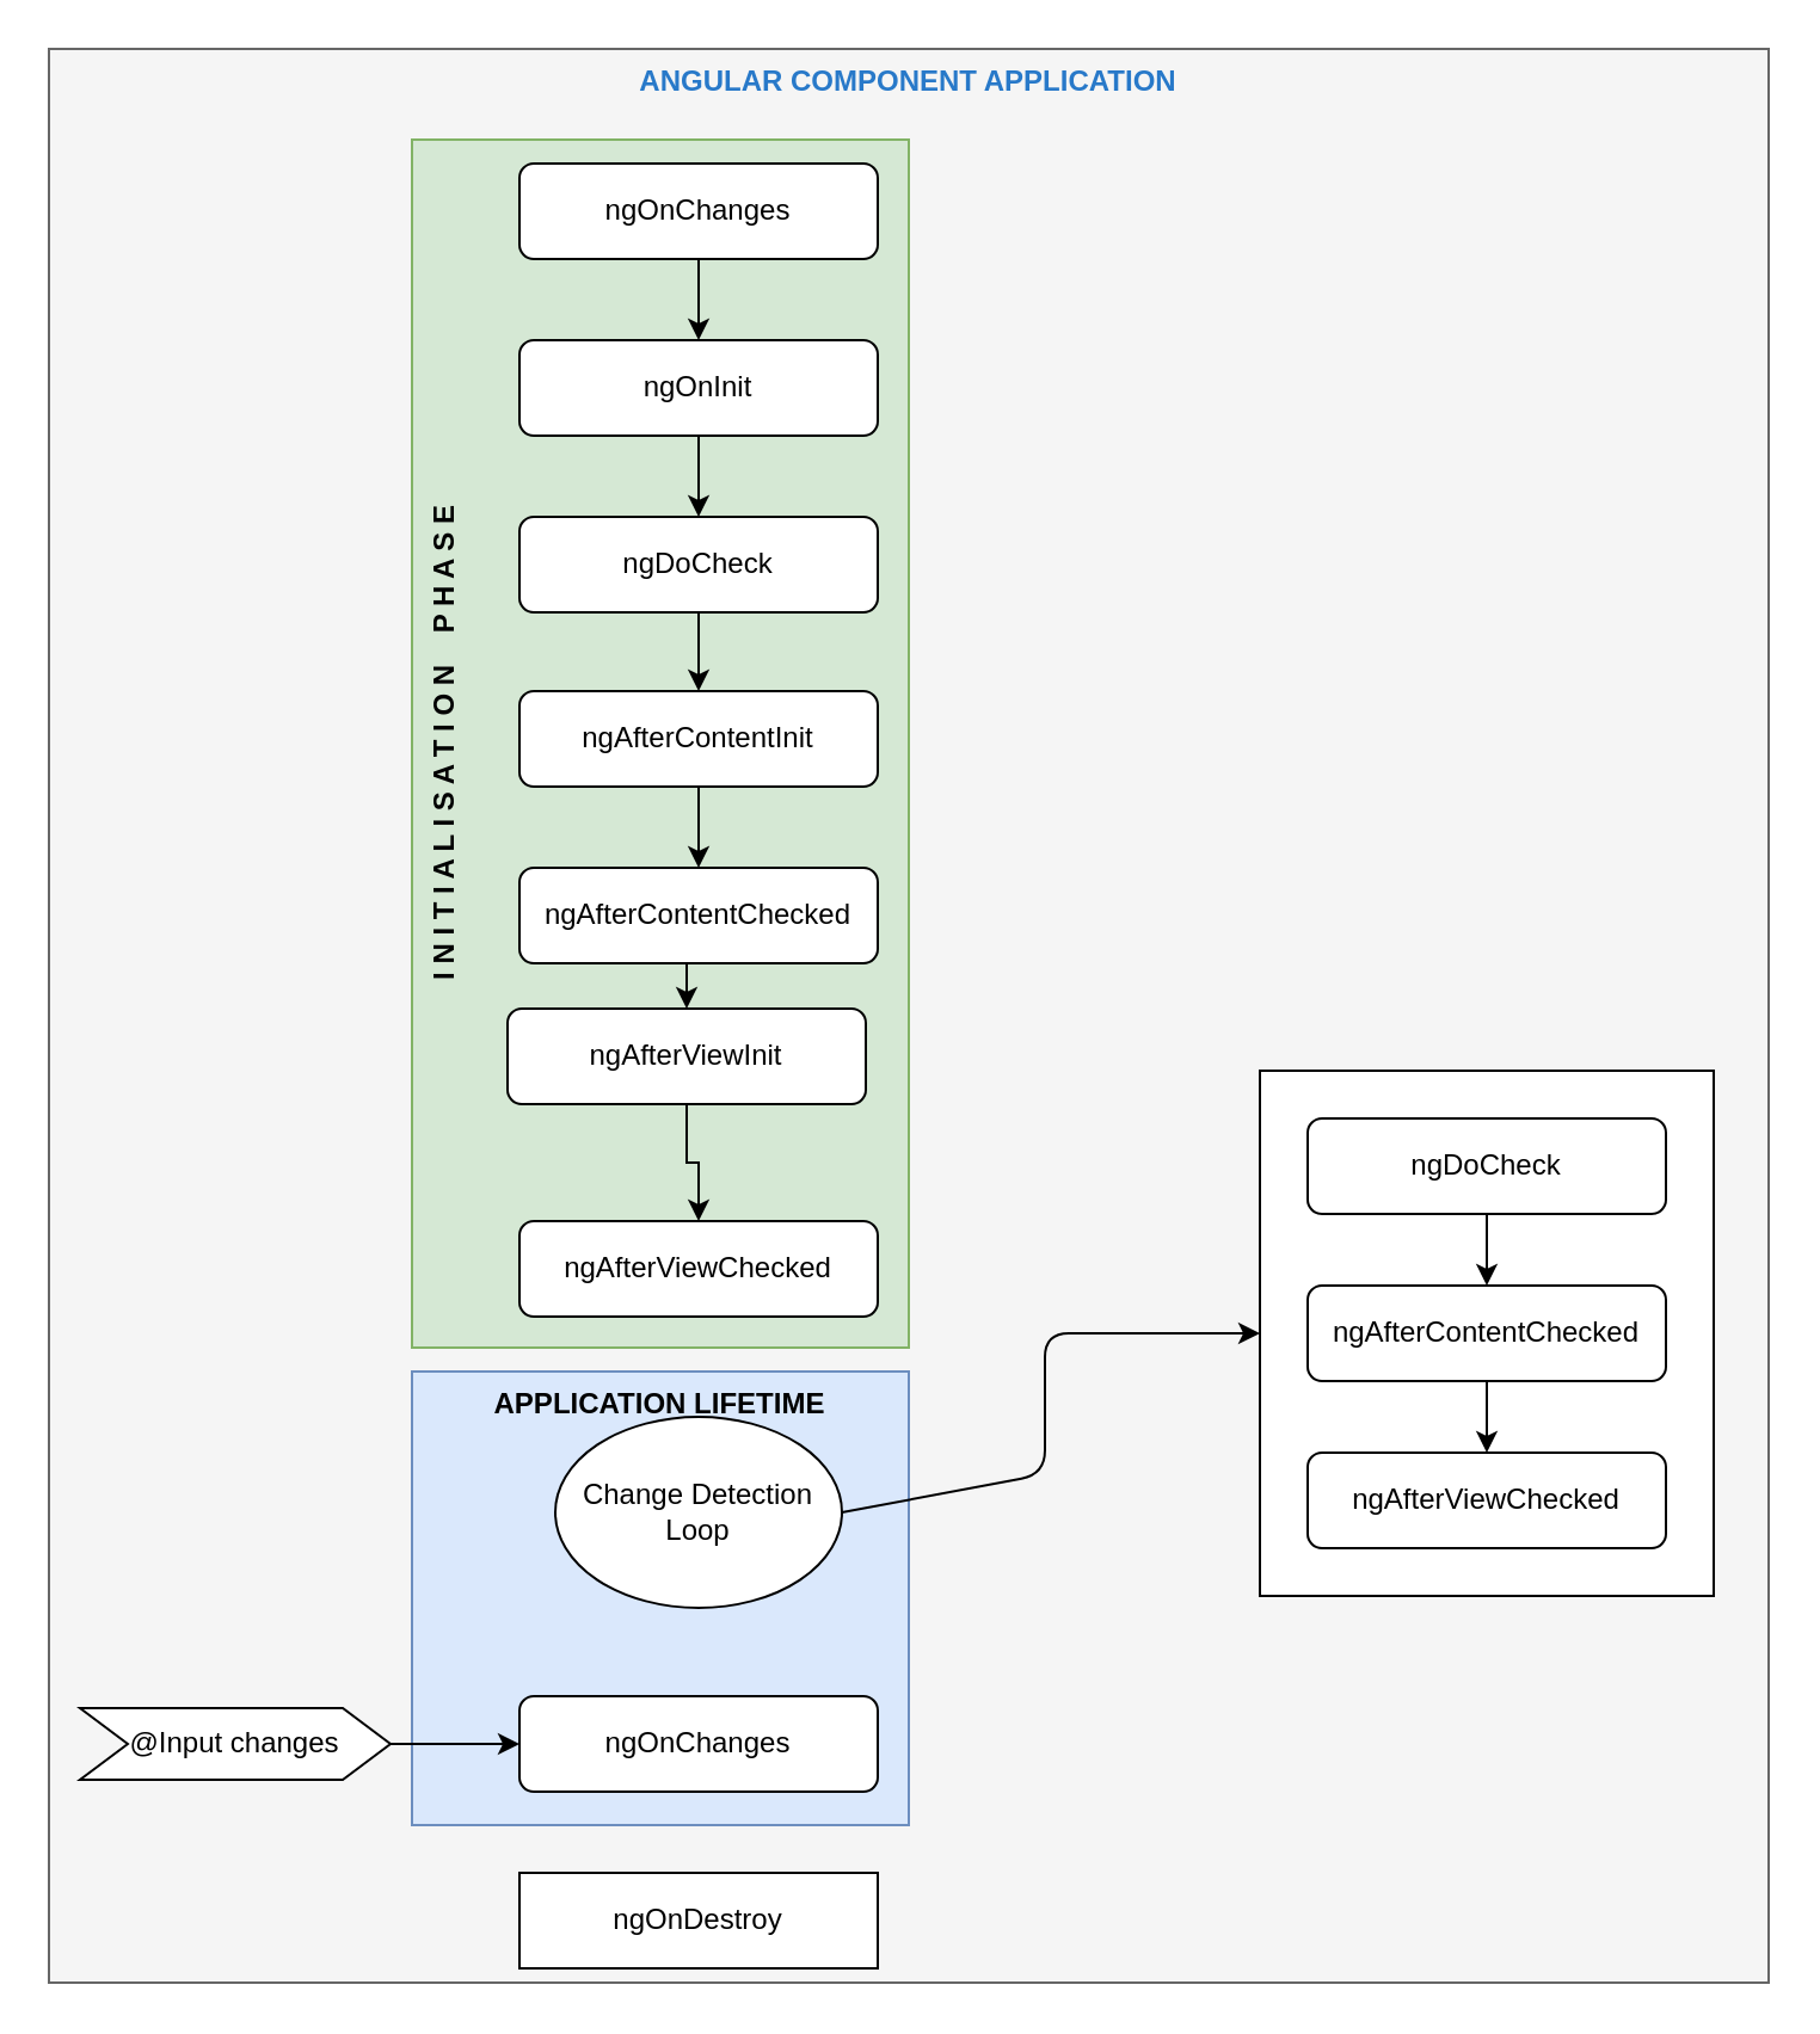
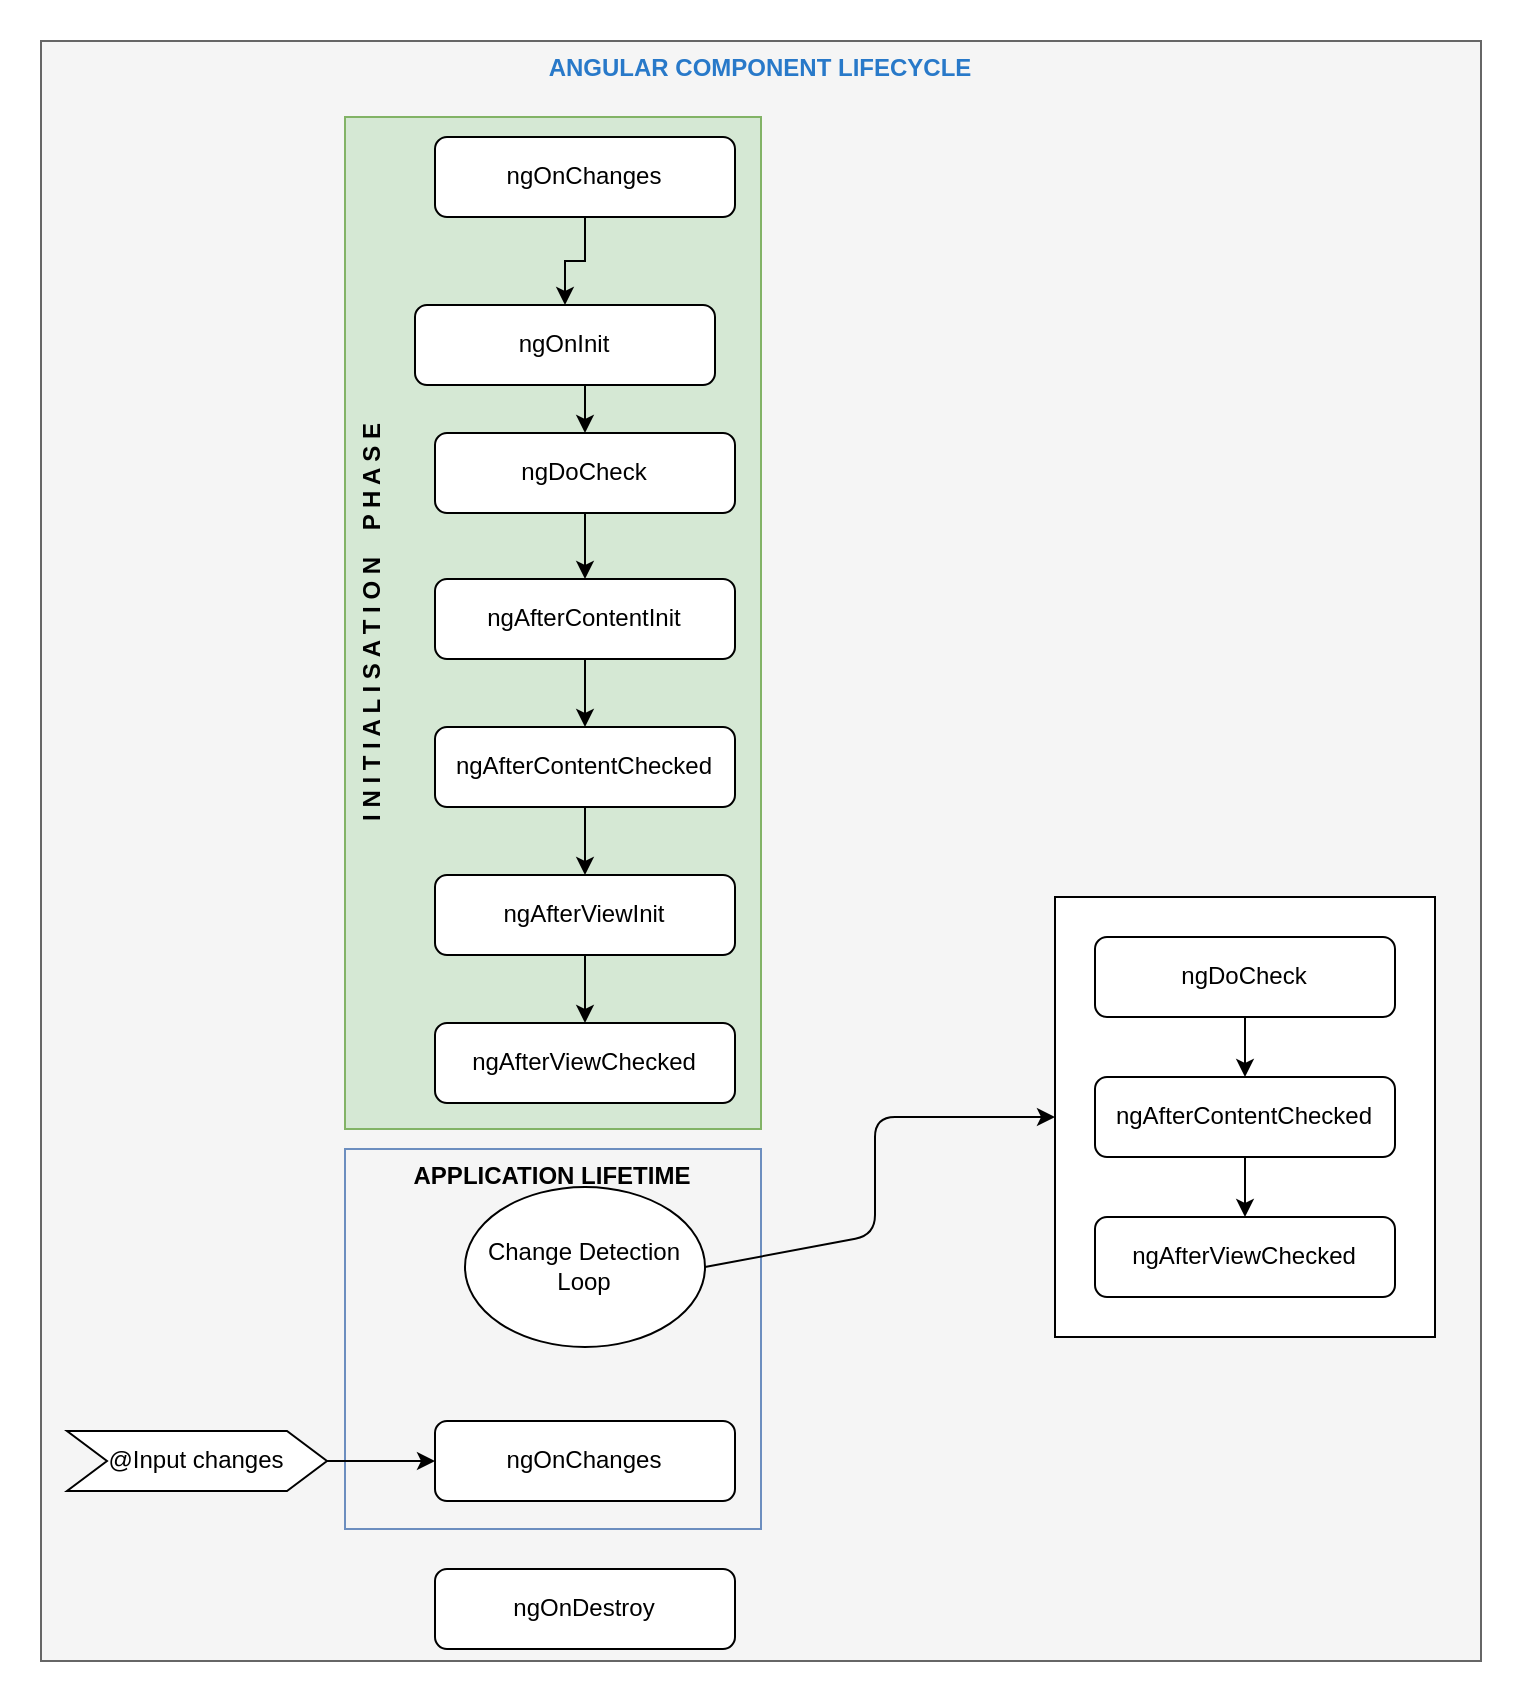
  <mxCell id="0" />
  <mxCell id="1" parent="0" />
- <mxCell id="2" value="ANGULAR COMPONENT APPLICATION" style="rounded=0;whiteSpace=wrap;html=1;fillColor=#f5f5f5;strokeColor=#666666;fontColor=#2879C9;verticalAlign=top;fontStyle=1" vertex="1" parent="1"><mxGeometry x="20" y="20" width="720" height="810" as="geometry" /></mxCell>
- <mxCell id="3" value="APPLICATION LIFETIME" style="rounded=0;whiteSpace=wrap;html=1;fontFamily=Helvetica;align=center;verticalAlign=top;fontStyle=1;fillColor=#dae8fc;strokeColor=#6c8ebf;" vertex="1" parent="1"><mxGeometry x="172" y="574" width="208" height="190" as="geometry" /></mxCell>
+ <mxCell id="2" value="ANGULAR COMPONENT LIFECYCLE" style="rounded=0;whiteSpace=wrap;html=1;fillColor=#f5f5f5;strokeColor=#666666;fontColor=#2879C9;verticalAlign=top;fontStyle=1" vertex="1" parent="1"><mxGeometry x="20" y="20" width="720" height="810" as="geometry" /></mxCell>
+ <mxCell id="3" value="APPLICATION LIFETIME" style="rounded=0;whiteSpace=wrap;html=1;fontFamily=Helvetica;align=center;verticalAlign=top;fontStyle=1;fillColor=#f5f5f5;strokeColor=#6c8ebf;" vertex="1" parent="1"><mxGeometry x="172" y="574" width="208" height="190" as="geometry" /></mxCell>
  <mxCell id="4" value="I N I T I A L I S A T I O N&amp;nbsp; &amp;nbsp; P H A S E" style="rounded=0;whiteSpace=wrap;html=1;horizontal=0;align=center;verticalAlign=top;spacing=2;spacingLeft=0;fontFamily=Helvetica;fontStyle=1;fillColor=#d5e8d4;strokeColor=#82b366;" vertex="1" parent="1"><mxGeometry x="172" y="58" width="208" height="506" as="geometry" /></mxCell>
  <mxCell id="5" value="" style="rounded=0;whiteSpace=wrap;html=1;" vertex="1" parent="1"><mxGeometry x="527" y="448" width="190" height="220" as="geometry" /></mxCell>
  <mxCell id="6" style="edgeStyle=orthogonalEdgeStyle;rounded=0;orthogonalLoop=1;jettySize=auto;html=1;exitX=0.5;exitY=1;exitDx=0;exitDy=0;entryX=0.5;entryY=0;entryDx=0;entryDy=0;" edge="1" parent="1" source="7" target="9"><mxGeometry relative="1" as="geometry" /></mxCell>
  <mxCell id="7" value="ngOnChanges" style="rounded=1;whiteSpace=wrap;html=1;" vertex="1" parent="1"><mxGeometry x="217" y="68" width="150" height="40" as="geometry" /></mxCell>
  <mxCell id="8" style="edgeStyle=orthogonalEdgeStyle;rounded=0;orthogonalLoop=1;jettySize=auto;html=1;exitX=0.5;exitY=1;exitDx=0;exitDy=0;entryX=0.5;entryY=0;entryDx=0;entryDy=0;" edge="1" parent="1" source="9" target="11"><mxGeometry relative="1" as="geometry" /></mxCell>
- <mxCell id="9" value="ngOnInit" style="rounded=1;whiteSpace=wrap;html=1;" vertex="1" parent="1"><mxGeometry x="217" y="142" width="150" height="40" as="geometry" /></mxCell>
+ <mxCell id="9" value="ngOnInit" style="rounded=1;whiteSpace=wrap;html=1;" vertex="1" parent="1"><mxGeometry x="207" y="152" width="150" height="40" as="geometry" /></mxCell>
  <mxCell id="10" style="edgeStyle=orthogonalEdgeStyle;rounded=0;orthogonalLoop=1;jettySize=auto;html=1;exitX=0.5;exitY=1;exitDx=0;exitDy=0;entryX=0.5;entryY=0;entryDx=0;entryDy=0;" edge="1" parent="1" source="11" target="13"><mxGeometry relative="1" as="geometry" /></mxCell>
  <mxCell id="11" value="ngDoCheck" style="rounded=1;whiteSpace=wrap;html=1;" vertex="1" parent="1"><mxGeometry x="217" y="216" width="150" height="40" as="geometry" /></mxCell>
  <mxCell id="12" style="edgeStyle=orthogonalEdgeStyle;rounded=0;orthogonalLoop=1;jettySize=auto;html=1;exitX=0.5;exitY=1;exitDx=0;exitDy=0;entryX=0.5;entryY=0;entryDx=0;entryDy=0;" edge="1" parent="1" source="13" target="15"><mxGeometry relative="1" as="geometry" /></mxCell>
  <mxCell id="13" value="ngAfterContentInit" style="rounded=1;whiteSpace=wrap;html=1;" vertex="1" parent="1"><mxGeometry x="217" y="289" width="150" height="40" as="geometry" /></mxCell>
  <mxCell id="14" style="edgeStyle=orthogonalEdgeStyle;rounded=0;orthogonalLoop=1;jettySize=auto;html=1;exitX=0.5;exitY=1;exitDx=0;exitDy=0;entryX=0.5;entryY=0;entryDx=0;entryDy=0;" edge="1" parent="1" source="15" target="17"><mxGeometry relative="1" as="geometry" /></mxCell>
  <mxCell id="15" value="ngAfterContentChecked" style="rounded=1;whiteSpace=wrap;html=1;" vertex="1" parent="1"><mxGeometry x="217" y="363" width="150" height="40" as="geometry" /></mxCell>
  <mxCell id="16" style="edgeStyle=orthogonalEdgeStyle;rounded=0;orthogonalLoop=1;jettySize=auto;html=1;exitX=0.5;exitY=1;exitDx=0;exitDy=0;entryX=0.5;entryY=0;entryDx=0;entryDy=0;" edge="1" parent="1" source="17" target="18"><mxGeometry relative="1" as="geometry" /></mxCell>
- <mxCell id="17" value="ngAfterViewInit" style="rounded=1;whiteSpace=wrap;html=1;" vertex="1" parent="1"><mxGeometry x="212" y="422" width="150" height="40" as="geometry" /></mxCell>
+ <mxCell id="17" value="ngAfterViewInit" style="rounded=1;whiteSpace=wrap;html=1;" vertex="1" parent="1"><mxGeometry x="217" y="437" width="150" height="40" as="geometry" /></mxCell>
  <mxCell id="18" value="ngAfterViewChecked" style="rounded=1;whiteSpace=wrap;html=1;" vertex="1" parent="1"><mxGeometry x="217" y="511" width="150" height="40" as="geometry" /></mxCell>
  <mxCell id="19" value="ngOnChanges" style="rounded=1;whiteSpace=wrap;html=1;" vertex="1" parent="1"><mxGeometry x="217" y="710" width="150" height="40" as="geometry" /></mxCell>
  <mxCell id="20" value="Change Detection Loop" style="ellipse;whiteSpace=wrap;html=1;" vertex="1" parent="1"><mxGeometry x="232" y="593" width="120" height="80" as="geometry" /></mxCell>
  <mxCell id="21" style="edgeStyle=orthogonalEdgeStyle;rounded=0;orthogonalLoop=1;jettySize=auto;html=1;exitX=0.5;exitY=1;exitDx=0;exitDy=0;" edge="1" parent="1" source="22" target="24"><mxGeometry relative="1" as="geometry" /></mxCell>
  <mxCell id="22" value="ngDoCheck" style="rounded=1;whiteSpace=wrap;html=1;" vertex="1" parent="1"><mxGeometry x="547" y="468" width="150" height="40" as="geometry" /></mxCell>
  <mxCell id="23" style="edgeStyle=orthogonalEdgeStyle;rounded=0;orthogonalLoop=1;jettySize=auto;html=1;exitX=0.5;exitY=1;exitDx=0;exitDy=0;" edge="1" parent="1" source="24" target="25"><mxGeometry relative="1" as="geometry" /></mxCell>
  <mxCell id="24" value="ngAfterContentChecked" style="rounded=1;whiteSpace=wrap;html=1;" vertex="1" parent="1"><mxGeometry x="547" y="538" width="150" height="40" as="geometry" /></mxCell>
  <mxCell id="25" value="ngAfterViewChecked" style="rounded=1;whiteSpace=wrap;html=1;" vertex="1" parent="1"><mxGeometry x="547" y="608" width="150" height="40" as="geometry" /></mxCell>
  <mxCell id="26" value="" style="endArrow=classic;html=1;exitX=1;exitY=0.5;exitDx=0;exitDy=0;entryX=0;entryY=0.5;entryDx=0;entryDy=0;" edge="1" parent="1" source="20" target="5"><mxGeometry width="50" height="50" relative="1" as="geometry"><mxPoint x="407" y="628" as="sourcePoint" /><mxPoint x="457" y="578" as="targetPoint" /><Array as="points"><mxPoint x="437" y="617" /><mxPoint x="437" y="558" /></Array></mxGeometry></mxCell>
- <mxCell id="27" value="ngOnDestroy" style="whiteSpace=wrap;html=1;rounded=0;" vertex="1" parent="1"><mxGeometry x="217" y="784" width="150" height="40" as="geometry" /></mxCell>
+ <mxCell id="27" value="ngOnDestroy" style="rounded=1;whiteSpace=wrap;html=1;" vertex="1" parent="1"><mxGeometry x="217" y="784" width="150" height="40" as="geometry" /></mxCell>
  <mxCell id="28" style="edgeStyle=orthogonalEdgeStyle;rounded=0;orthogonalLoop=1;jettySize=auto;html=1;exitX=1;exitY=0.5;exitDx=0;exitDy=0;entryX=0;entryY=0.5;entryDx=0;entryDy=0;" edge="1" parent="1" source="29" target="19"><mxGeometry relative="1" as="geometry" /></mxCell>
  <mxCell id="29" value="@Input changes" style="shape=step;perimeter=stepPerimeter;whiteSpace=wrap;html=1;fixedSize=1;" vertex="1" parent="1"><mxGeometry x="33" y="715" width="130" height="30" as="geometry" /></mxCell>
